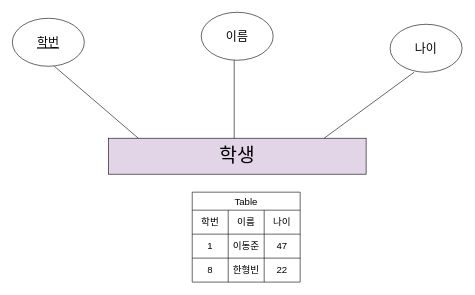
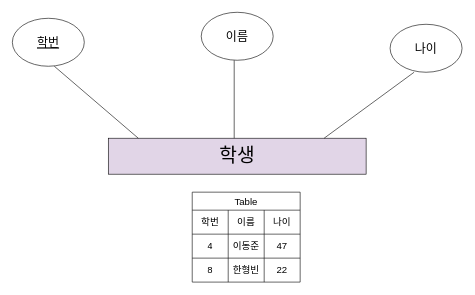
  <mxCell id="0" />
  <mxCell id="1" parent="0" />
  <mxCell id="2" value="학생" style="rounded=0;whiteSpace=wrap;html=1;fontSize=32;fillColor=#e1d5e7;" vertex="1" parent="1"><mxGeometry x="180" y="230" width="430" height="60" as="geometry" /></mxCell>
  <mxCell id="3" value="" style="endArrow=none;html=1;rounded=0;" edge="1" parent="1"><mxGeometry width="50" height="50" relative="1" as="geometry"><mxPoint x="230" y="230" as="sourcePoint" /><mxPoint x="90" y="110" as="targetPoint" /></mxGeometry></mxCell>
  <mxCell id="4" value="" style="endArrow=none;html=1;rounded=0;" edge="1" parent="1"><mxGeometry width="50" height="50" relative="1" as="geometry"><mxPoint x="390" y="230" as="sourcePoint" /><mxPoint x="390" y="100" as="targetPoint" /></mxGeometry></mxCell>
  <mxCell id="5" value="" style="endArrow=none;html=1;rounded=0;" edge="1" parent="1"><mxGeometry width="50" height="50" relative="1" as="geometry"><mxPoint x="540" y="230" as="sourcePoint" /><mxPoint x="690" y="120" as="targetPoint" /></mxGeometry></mxCell>
  <mxCell id="6" value="학번" style="ellipse;whiteSpace=wrap;html=1;fontStyle=4;fontSize=20;" vertex="1" parent="1"><mxGeometry x="20" y="30" width="120" height="80" as="geometry" /></mxCell>
  <mxCell id="7" value="이름" style="ellipse;whiteSpace=wrap;html=1;fontStyle=0;fontSize=20;" vertex="1" parent="1"><mxGeometry x="335" y="20" width="120" height="80" as="geometry" /></mxCell>
  <mxCell id="8" value="나이" style="ellipse;whiteSpace=wrap;html=1;fontStyle=0;fontSize=20;" vertex="1" parent="1"><mxGeometry x="650" y="40" width="120" height="80" as="geometry" /></mxCell>
  <mxCell id="9" value="Table" style="shape=table;startSize=30;container=1;collapsible=0;childLayout=tableLayout;strokeColor=default;fontSize=16;" vertex="1" parent="1"><mxGeometry x="320" y="320" width="180" height="150" as="geometry" /></mxCell>
  <mxCell id="10" value="" style="shape=tableRow;horizontal=0;startSize=0;swimlaneHead=0;swimlaneBody=0;strokeColor=inherit;top=0;left=0;bottom=0;right=0;collapsible=0;dropTarget=0;fillColor=none;points=[[0,0.5],[1,0.5]];portConstraint=eastwest;fontSize=16;" vertex="1" parent="9"><mxGeometry y="30" width="180" height="40" as="geometry" /></mxCell>
  <mxCell id="11" value="학번" style="shape=partialRectangle;html=1;whiteSpace=wrap;connectable=0;strokeColor=inherit;overflow=hidden;fillColor=none;top=0;left=0;bottom=0;right=0;pointerEvents=1;fontSize=16;" vertex="1" parent="10"><mxGeometry width="60" height="40" as="geometry"><mxRectangle width="60" height="40" as="alternateBounds" /></mxGeometry></mxCell>
  <mxCell id="12" value="이름" style="shape=partialRectangle;html=1;whiteSpace=wrap;connectable=0;strokeColor=inherit;overflow=hidden;fillColor=none;top=0;left=0;bottom=0;right=0;pointerEvents=1;fontSize=16;" vertex="1" parent="10"><mxGeometry x="60" width="60" height="40" as="geometry"><mxRectangle width="60" height="40" as="alternateBounds" /></mxGeometry></mxCell>
  <mxCell id="13" value="나이" style="shape=partialRectangle;html=1;whiteSpace=wrap;connectable=0;strokeColor=inherit;overflow=hidden;fillColor=none;top=0;left=0;bottom=0;right=0;pointerEvents=1;fontSize=16;" vertex="1" parent="10"><mxGeometry x="120" width="60" height="40" as="geometry"><mxRectangle width="60" height="40" as="alternateBounds" /></mxGeometry></mxCell>
  <mxCell id="14" value="" style="shape=tableRow;horizontal=0;startSize=0;swimlaneHead=0;swimlaneBody=0;strokeColor=inherit;top=0;left=0;bottom=0;right=0;collapsible=0;dropTarget=0;fillColor=none;points=[[0,0.5],[1,0.5]];portConstraint=eastwest;fontSize=16;" vertex="1" parent="9"><mxGeometry y="70" width="180" height="40" as="geometry" /></mxCell>
- <mxCell id="15" value="1" style="shape=partialRectangle;html=1;whiteSpace=wrap;connectable=0;strokeColor=inherit;overflow=hidden;fillColor=none;top=0;left=0;bottom=0;right=0;pointerEvents=1;fontSize=16;" vertex="1" parent="14"><mxGeometry width="60" height="40" as="geometry"><mxRectangle width="60" height="40" as="alternateBounds" /></mxGeometry></mxCell>
+ <mxCell id="15" value="4" style="shape=partialRectangle;html=1;whiteSpace=wrap;connectable=0;strokeColor=inherit;overflow=hidden;fillColor=none;top=0;left=0;bottom=0;right=0;pointerEvents=1;fontSize=16;" vertex="1" parent="14"><mxGeometry width="60" height="40" as="geometry"><mxRectangle width="60" height="40" as="alternateBounds" /></mxGeometry></mxCell>
  <mxCell id="16" value="이동준" style="shape=partialRectangle;html=1;whiteSpace=wrap;connectable=0;strokeColor=inherit;overflow=hidden;fillColor=none;top=0;left=0;bottom=0;right=0;pointerEvents=1;fontSize=16;" vertex="1" parent="14"><mxGeometry x="60" width="60" height="40" as="geometry"><mxRectangle width="60" height="40" as="alternateBounds" /></mxGeometry></mxCell>
  <mxCell id="17" value="47" style="shape=partialRectangle;html=1;whiteSpace=wrap;connectable=0;strokeColor=inherit;overflow=hidden;fillColor=none;top=0;left=0;bottom=0;right=0;pointerEvents=1;fontSize=16;" vertex="1" parent="14"><mxGeometry x="120" width="60" height="40" as="geometry"><mxRectangle width="60" height="40" as="alternateBounds" /></mxGeometry></mxCell>
  <mxCell id="18" value="" style="shape=tableRow;horizontal=0;startSize=0;swimlaneHead=0;swimlaneBody=0;strokeColor=inherit;top=0;left=0;bottom=0;right=0;collapsible=0;dropTarget=0;fillColor=none;points=[[0,0.5],[1,0.5]];portConstraint=eastwest;fontSize=16;" vertex="1" parent="9"><mxGeometry y="110" width="180" height="40" as="geometry" /></mxCell>
  <mxCell id="19" value="8" style="shape=partialRectangle;html=1;whiteSpace=wrap;connectable=0;strokeColor=inherit;overflow=hidden;fillColor=none;top=0;left=0;bottom=0;right=0;pointerEvents=1;fontSize=16;" vertex="1" parent="18"><mxGeometry width="60" height="40" as="geometry"><mxRectangle width="60" height="40" as="alternateBounds" /></mxGeometry></mxCell>
  <mxCell id="20" value="한형빈" style="shape=partialRectangle;html=1;whiteSpace=wrap;connectable=0;strokeColor=inherit;overflow=hidden;fillColor=none;top=0;left=0;bottom=0;right=0;pointerEvents=1;fontSize=16;" vertex="1" parent="18"><mxGeometry x="60" width="60" height="40" as="geometry"><mxRectangle width="60" height="40" as="alternateBounds" /></mxGeometry></mxCell>
  <mxCell id="21" value="22" style="shape=partialRectangle;html=1;whiteSpace=wrap;connectable=0;strokeColor=inherit;overflow=hidden;fillColor=none;top=0;left=0;bottom=0;right=0;pointerEvents=1;fontSize=16;" vertex="1" parent="18"><mxGeometry x="120" width="60" height="40" as="geometry"><mxRectangle width="60" height="40" as="alternateBounds" /></mxGeometry></mxCell>
